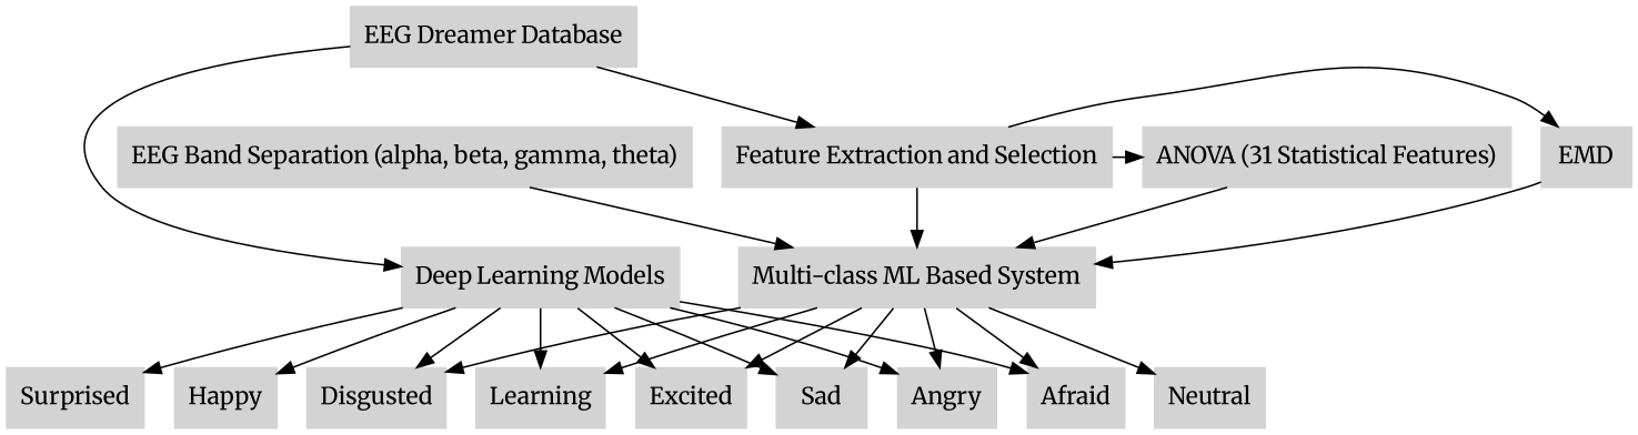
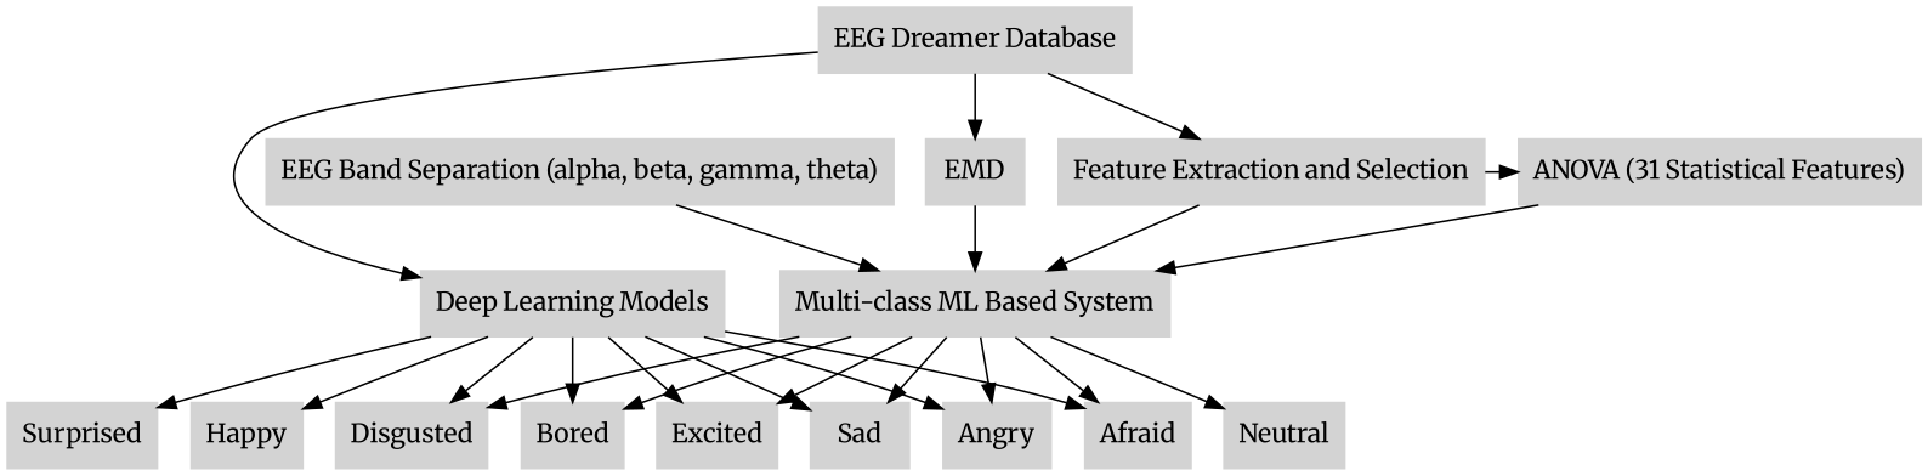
  digraph {
    fontname=Merriweather
    rankdir=TB
    node [color=lightgrey fontname=Merriweather shape=box style=filled]
    edge [fontname=Merriweather]
    n1 [label="EEG Dreamer Database"]
    n2 [label=EMD]
    n3 [label="Feature Extraction and Selection"]
    n4 [label="EEG Band Separation (alpha, beta, gamma, theta)"]
    n5 [label="ANOVA (31 Statistical Features)"]
    n6 [label="Multi-class ML Based System"]
    n7 [label="Deep Learning Models"]
    n8 [label=Happy]
    n9 [label=Sad]
    n10 [label=Angry]
    n11 [label=Surprised]
    n12 [label=Afraid]
    n13 [label=Disgusted]
    n14 [label=Neutral]
-   n15 [label=Learning]
+   n15 [label=Bored]
    n16 [label=Excited]
    subgraph sub_1 {
      rank=same
      n1
    }
    subgraph sub_2 {
      rank=same
      n2
      n3
      n4
      n5
    }
    subgraph sub_3 {
      rank=same
      n6
      n7
    }
    subgraph sub_4 {
      rank=same
      n8
      n9
      n10
      n11
      n12
      n13
      n14
      n15
      n16
    }
-   n3 -> n2
+   n1 -> n2
    n1 -> n3
    n1 -> n7
    n2 -> n6
    n3 -> n5
    n3 -> n6
    n4 -> n6
    n5 -> n6
    n6 -> n9
    n6 -> n10
    n6 -> n12
    n6 -> n13
    n6 -> n14
    n6 -> n15
    n6 -> n16
    n7 -> n8
    n7 -> n9
    n7 -> n10
    n7 -> n11
    n7 -> n12
    n7 -> n13
    n7 -> n15
    n7 -> n16
  }
